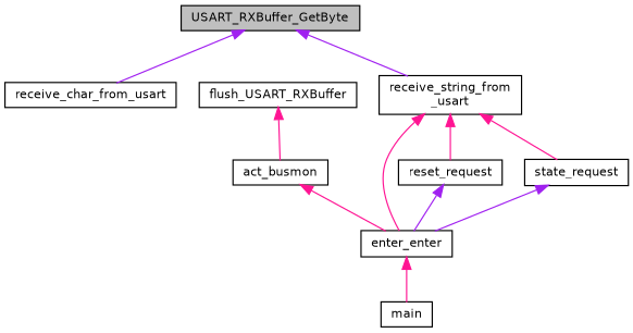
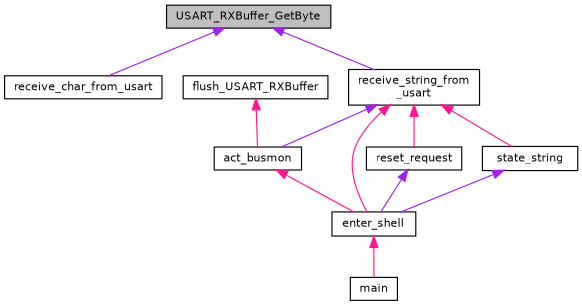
  digraph {
    rankdir=TB
    node [color=black fillcolor=white fontname=Helvetica fontsize=10 shape=record style=filled]
    edge [color=deeppink dir=back fontname=Helvetica fontsize=10 labelfontname=Helvetica labelfontsize=10 style=solid]
    n1 [fillcolor=grey75 fontcolor=black height=0.2 label=USART_RXBuffer_GetByte width=0.4]
    n2 [height=0.2 label=receive_char_from_usart width=0.4]
    n3 [height=0.2 label="receive_string_from\l_usart" width=0.4]
    n4 [height=0.2 label=flush_USART_RXBuffer width=0.4]
    n5 [height=0.2 label=act_busmon width=0.4]
-   n6 [height=0.2 label=enter_enter width=0.4]
+   n6 [height=0.2 label=enter_shell width=0.4]
    n7 [height=0.2 label=reset_request width=0.4]
-   n8 [height=0.2 label=state_request width=0.4]
+   n8 [height=0.2 label=state_string width=0.4]
    n9 [height=0.2 label=main width=0.4]
    n1 -> n2 [color=purple]
    n1 -> n3 [color=purple]
+   n3 -> n5 [color=purple]
    n3 -> n6
    n3 -> n7
    n3 -> n8
    n4 -> n5
    n5 -> n6
    n6 -> n9
    n7 -> n6 [color=purple]
    n8 -> n6 [color=purple]
  }
